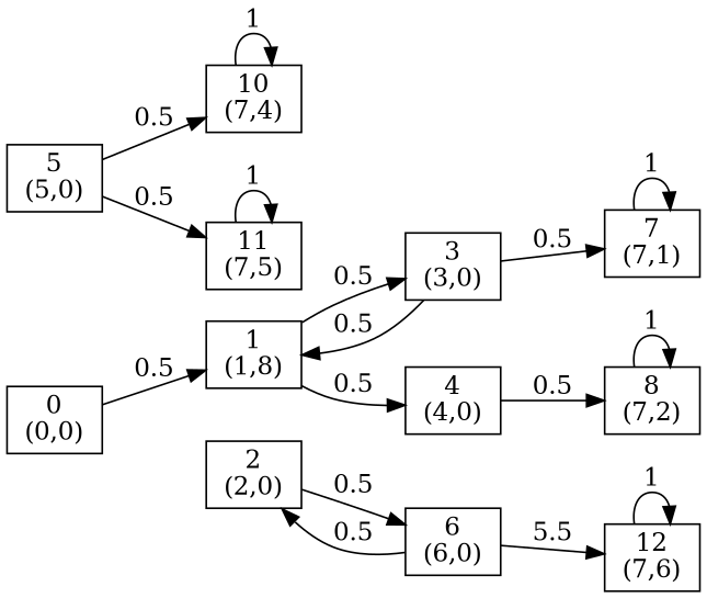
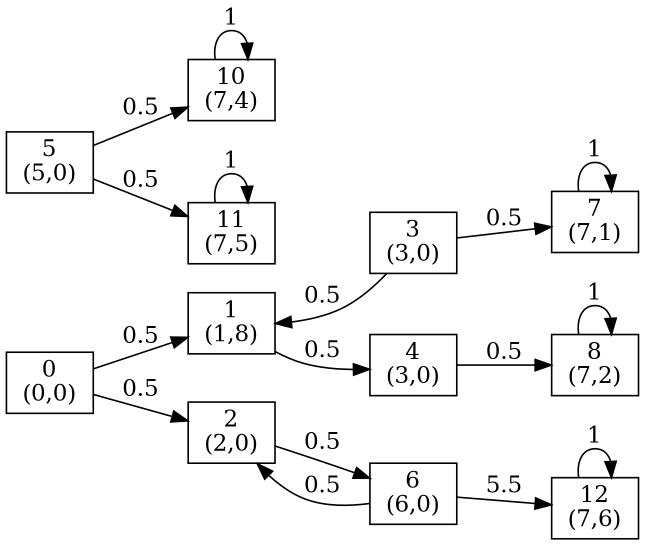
  digraph {
    rankdir=LR
    node [shape=box]
    n1 [label="0\n(0,0)"]
    n2 [label="1\n(1,8)"]
    n3 [label="2\n(2,0)"]
    n4 [label="3\n(3,0)"]
-   n5 [label="4\n(4,0)"]
+   n5 [label="4\n(3,0)"]
    n6 [label="6\n(6,0)"]
    n7 [label="7\n(7,1)"]
    n8 [label="8\n(7,2)"]
    n9 [label="5\n(5,0)"]
    n10 [label="10\n(7,4)"]
    n11 [label="11\n(7,5)"]
    n12 [label="12\n(7,6)"]
    n1 -> n2 [label=0.5]
-   n2 -> n4 [label=0.5]
+   n1 -> n3 [label=0.5]
    n2 -> n5 [label=0.5]
    n3 -> n6 [label=0.5]
    n4 -> n2 [label=0.5]
    n4 -> n7 [label=0.5]
    n5 -> n8 [label=0.5]
    n6 -> n3 [label=0.5]
    n6 -> n12 [label=5.5]
    n7 -> n7 [label=1]
    n8 -> n8 [label=1]
    n9 -> n10 [label=0.5]
    n9 -> n11 [label=0.5]
    n10 -> n10 [label=1]
    n11 -> n11 [label=1]
    n12 -> n12 [label=1]
  }
